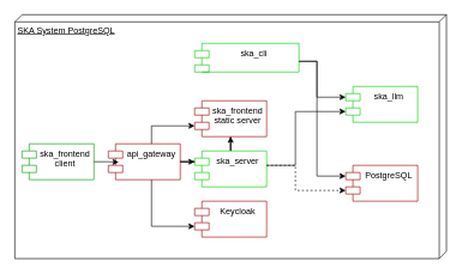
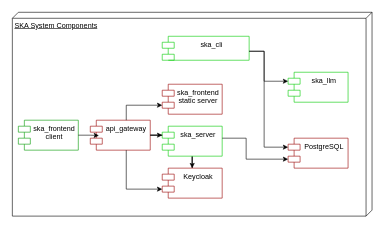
  <mxCell id="0" />
  <mxCell id="1" parent="0" />
- <mxCell id="2" value="SKA System PostgreSQL" style="verticalAlign=top;align=left;spacingTop=8;spacingLeft=2;spacingRight=12;shape=cube;size=10;direction=south;fontStyle=4;html=1;whiteSpace=wrap;" parent="1" vertex="1"><mxGeometry x="20" y="20" width="600" height="340" as="geometry" /></mxCell>
+ <mxCell id="2" value="SKA System Components" style="verticalAlign=top;align=left;spacingTop=8;spacingLeft=2;spacingRight=12;shape=cube;size=10;direction=south;fontStyle=4;html=1;whiteSpace=wrap;" parent="1" vertex="1"><mxGeometry x="20" y="20" width="600" height="340" as="geometry" /></mxCell>
  <mxCell id="3" value="ska_cli" style="shape=module;align=left;spacingLeft=20;align=center;verticalAlign=top;whiteSpace=wrap;html=1;strokeColor=#00CC00;" parent="1" vertex="1"><mxGeometry x="270" y="60" width="145" height="40" as="geometry" /></mxCell>
- <mxCell id="4" style="edgeStyle=orthogonalEdgeStyle;rounded=0;orthogonalLoop=1;jettySize=auto;html=1;startArrow=none;startFill=0;" parent="1" source="5" target="6" edge="1"><mxGeometry relative="1" as="geometry" /></mxCell>
+ <mxCell id="4" style="edgeStyle=orthogonalEdgeStyle;rounded=0;orthogonalLoop=1;jettySize=auto;html=1;entryX=0.5;entryY=0;entryDx=0;entryDy=0;startArrow=none;startFill=0;" parent="1" source="5" target="7" edge="1"><mxGeometry relative="1" as="geometry" /></mxCell>
  <mxCell id="5" value="ska_server" style="shape=module;align=left;spacingLeft=20;align=center;verticalAlign=top;whiteSpace=wrap;html=1;strokeColor=#00CC00;" parent="1" vertex="1"><mxGeometry x="270" y="210" width="100" height="50" as="geometry" /></mxCell>
  <mxCell id="6" value="ska_frontend static server" style="shape=module;align=left;spacingLeft=20;align=center;verticalAlign=top;whiteSpace=wrap;html=1;strokeColor=#990000;" parent="1" vertex="1"><mxGeometry x="270" y="140" width="100" height="50" as="geometry" /></mxCell>
  <mxCell id="7" value="Keycloak" style="shape=module;align=left;spacingLeft=20;align=center;verticalAlign=top;whiteSpace=wrap;html=1;strokeColor=#990000;" parent="1" vertex="1"><mxGeometry x="270" y="280" width="100" height="50" as="geometry" /></mxCell>
  <mxCell id="8" value="ska_llm" style="shape=module;align=left;spacingLeft=20;align=center;verticalAlign=top;whiteSpace=wrap;html=1;strokeColor=#00CC00;" parent="1" vertex="1"><mxGeometry x="480" y="120" width="100" height="50" as="geometry" /></mxCell>
  <mxCell id="9" value="PostgreSQL" style="shape=module;align=left;spacingLeft=20;align=center;verticalAlign=top;whiteSpace=wrap;html=1;strokeColor=#990000;" parent="1" vertex="1"><mxGeometry x="480" y="230" width="100" height="50" as="geometry" /></mxCell>
- <mxCell id="10" style="edgeStyle=orthogonalEdgeStyle;rounded=0;orthogonalLoop=1;jettySize=auto;html=1;entryX=0;entryY=0;entryDx=0;entryDy=35;entryPerimeter=0;" parent="1" source="5" target="8" edge="1"><mxGeometry relative="1" as="geometry"><Array as="points"><mxPoint x="410" y="230" /><mxPoint x="410" y="155" /></Array></mxGeometry></mxCell>
  <mxCell id="11" style="edgeStyle=orthogonalEdgeStyle;rounded=0;orthogonalLoop=1;jettySize=auto;html=1;entryX=0;entryY=0;entryDx=0;entryDy=15;entryPerimeter=0;" parent="1" source="3" target="8" edge="1"><mxGeometry relative="1" as="geometry"><Array as="points"><mxPoint x="440" y="85" /><mxPoint x="440" y="135" /></Array></mxGeometry></mxCell>
  <mxCell id="12" style="edgeStyle=orthogonalEdgeStyle;rounded=0;orthogonalLoop=1;jettySize=auto;html=1;entryX=0;entryY=0;entryDx=0;entryDy=15;entryPerimeter=0;" parent="1" source="3" target="9" edge="1"><mxGeometry relative="1" as="geometry"><Array as="points"><mxPoint x="440" y="85" /><mxPoint x="440" y="245" /></Array></mxGeometry></mxCell>
- <mxCell id="13" style="edgeStyle=orthogonalEdgeStyle;rounded=0;orthogonalLoop=1;jettySize=auto;html=1;entryX=0;entryY=0;entryDx=0;entryDy=35;entryPerimeter=0;dashed=1;" parent="1" source="5" target="9" edge="1"><mxGeometry relative="1" as="geometry"><Array as="points"><mxPoint x="410" y="230" /><mxPoint x="410" y="265" /></Array></mxGeometry></mxCell>
+ <mxCell id="13" style="edgeStyle=orthogonalEdgeStyle;rounded=0;orthogonalLoop=1;jettySize=auto;html=1;entryX=0;entryY=0;entryDx=0;entryDy=35;entryPerimeter=0;" parent="1" source="5" target="9" edge="1"><mxGeometry relative="1" as="geometry"><Array as="points"><mxPoint x="410" y="230" /><mxPoint x="410" y="265" /></Array></mxGeometry></mxCell>
  <mxCell id="14" value="api_gateway&lt;div&gt;&lt;br&gt;&lt;/div&gt;" style="shape=module;align=left;spacingLeft=20;align=center;verticalAlign=top;whiteSpace=wrap;html=1;strokeColor=#990000;" parent="1" vertex="1"><mxGeometry x="150" y="200" width="100" height="50" as="geometry" /></mxCell>
  <mxCell id="15" style="edgeStyle=orthogonalEdgeStyle;rounded=0;orthogonalLoop=1;jettySize=auto;html=1;entryX=0;entryY=0;entryDx=0;entryDy=15;entryPerimeter=0;" parent="1" source="14" target="5" edge="1"><mxGeometry relative="1" as="geometry" /></mxCell>
  <mxCell id="16" style="edgeStyle=orthogonalEdgeStyle;rounded=0;orthogonalLoop=1;jettySize=auto;html=1;entryX=0;entryY=0;entryDx=0;entryDy=35;entryPerimeter=0;" parent="1" source="14" target="6" edge="1"><mxGeometry relative="1" as="geometry"><Array as="points"><mxPoint x="210" y="175" /></Array></mxGeometry></mxCell>
  <mxCell id="17" style="edgeStyle=orthogonalEdgeStyle;rounded=0;orthogonalLoop=1;jettySize=auto;html=1;entryX=0;entryY=0;entryDx=0;entryDy=35;entryPerimeter=0;" parent="1" source="14" target="7" edge="1"><mxGeometry relative="1" as="geometry"><Array as="points"><mxPoint x="210" y="315" /></Array></mxGeometry></mxCell>
  <mxCell id="18" value="ska_frontend client" style="shape=module;align=left;spacingLeft=20;align=center;verticalAlign=top;whiteSpace=wrap;html=1;strokeColor=#009900;" parent="1" vertex="1"><mxGeometry x="30" y="200" width="100" height="50" as="geometry" /></mxCell>
  <mxCell id="19" style="edgeStyle=orthogonalEdgeStyle;rounded=0;orthogonalLoop=1;jettySize=auto;html=1;entryX=0.144;entryY=0.513;entryDx=0;entryDy=0;entryPerimeter=0;startArrow=none;startFill=0;" parent="1" source="18" target="14" edge="1"><mxGeometry relative="1" as="geometry" /></mxCell>
